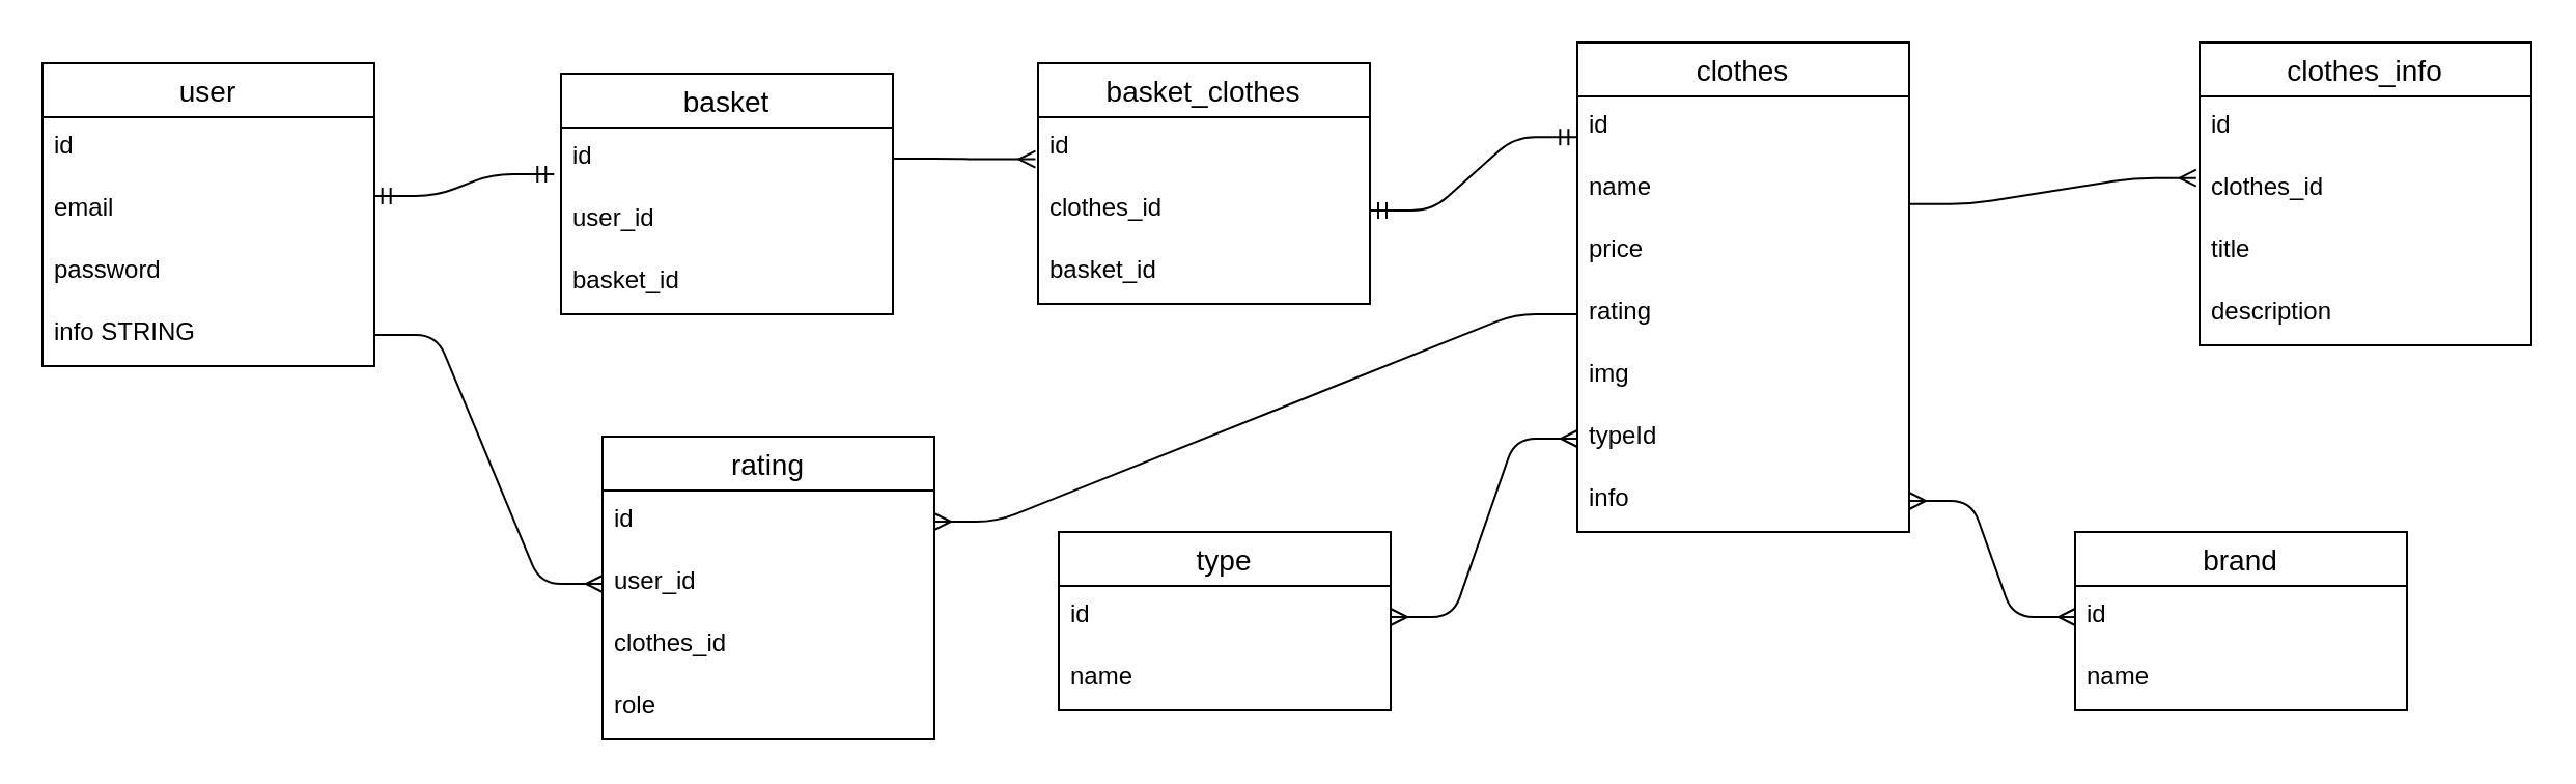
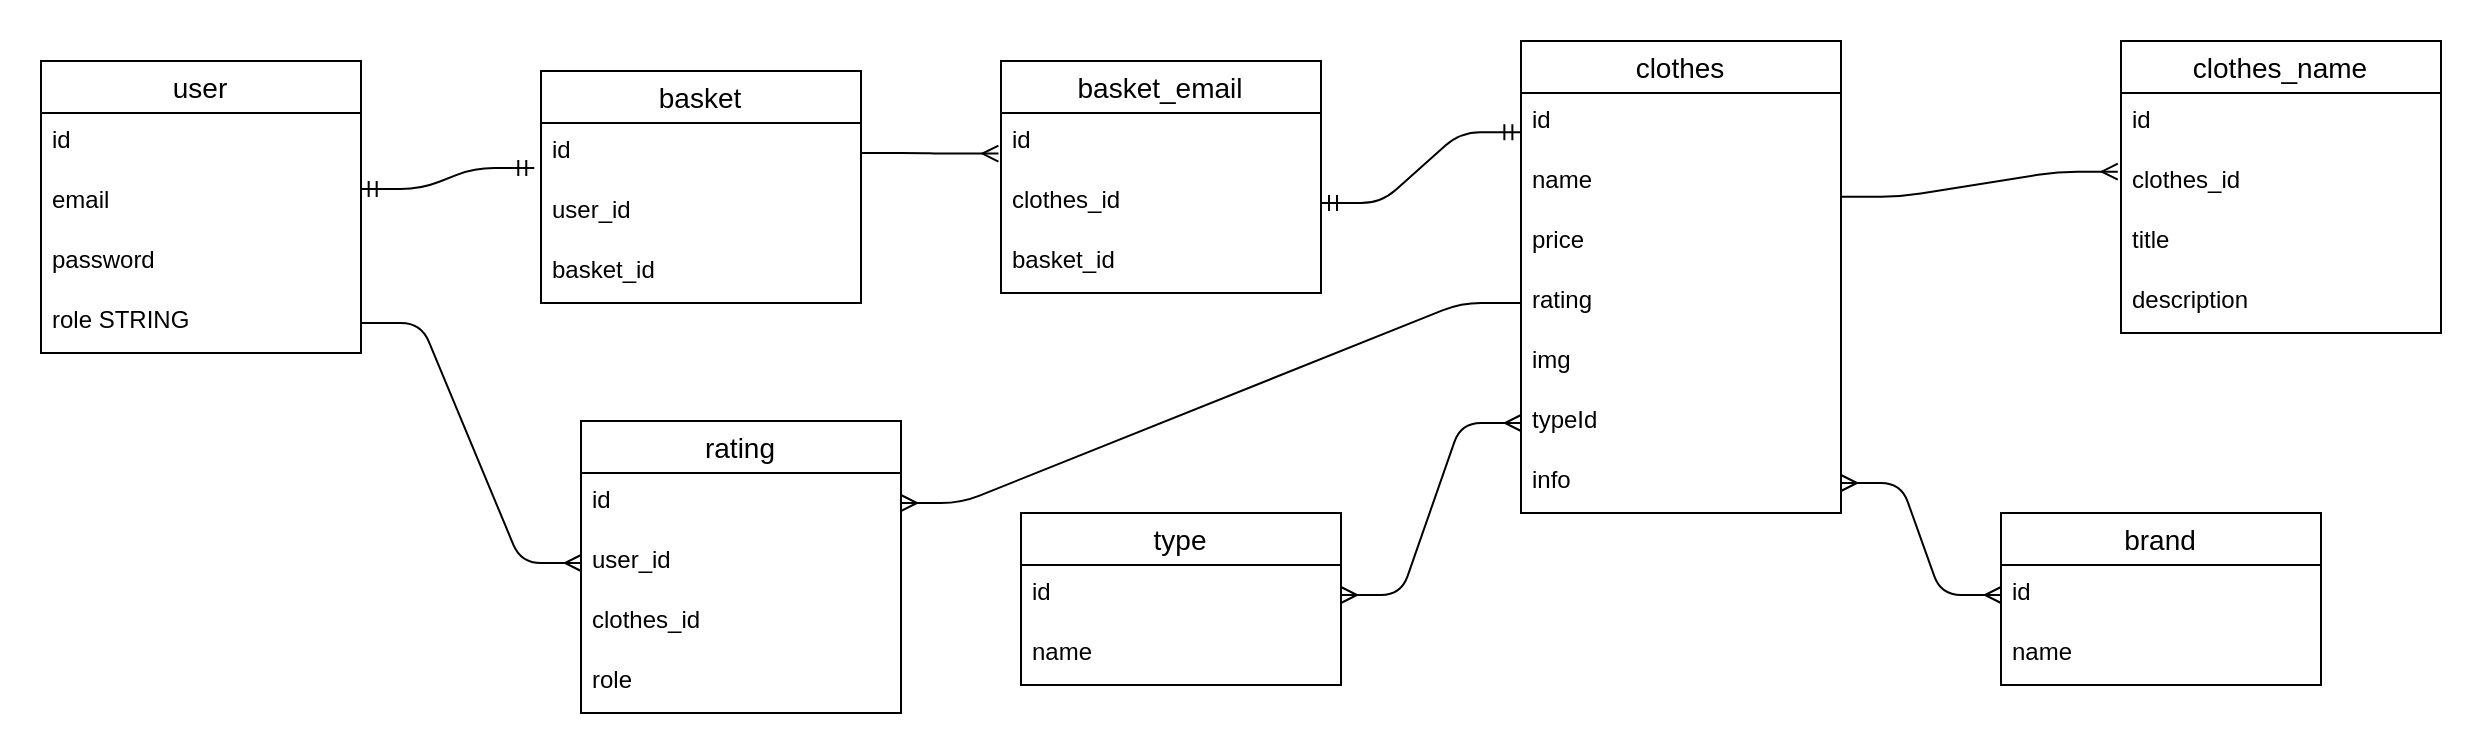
  <mxCell id="0" />
  <mxCell id="1" parent="0" />
  <mxCell id="2" value="user" style="swimlane;fontStyle=0;childLayout=stackLayout;horizontal=1;startSize=26;horizontalStack=0;resizeParent=1;resizeParentMax=0;resizeLast=0;collapsible=1;marginBottom=0;align=center;fontSize=14;" vertex="1" parent="1"><mxGeometry x="20" y="30" width="160" height="146" as="geometry" /></mxCell>
  <mxCell id="3" value="id" style="text;strokeColor=none;fillColor=none;spacingLeft=4;spacingRight=4;overflow=hidden;rotatable=0;points=[[0,0.5],[1,0.5]];portConstraint=eastwest;fontSize=12;whiteSpace=wrap;html=1;" vertex="1" parent="2"><mxGeometry y="26" width="160" height="30" as="geometry" /></mxCell>
  <mxCell id="4" value="email" style="text;strokeColor=none;fillColor=none;spacingLeft=4;spacingRight=4;overflow=hidden;rotatable=0;points=[[0,0.5],[1,0.5]];portConstraint=eastwest;fontSize=12;whiteSpace=wrap;html=1;" vertex="1" parent="2"><mxGeometry y="56" width="160" height="30" as="geometry" /></mxCell>
  <mxCell id="5" value="password" style="text;strokeColor=none;fillColor=none;spacingLeft=4;spacingRight=4;overflow=hidden;rotatable=0;points=[[0,0.5],[1,0.5]];portConstraint=eastwest;fontSize=12;whiteSpace=wrap;html=1;" vertex="1" parent="2"><mxGeometry y="86" width="160" height="30" as="geometry" /></mxCell>
- <mxCell id="6" value="info STRING" style="text;strokeColor=none;fillColor=none;spacingLeft=4;spacingRight=4;overflow=hidden;rotatable=0;points=[[0,0.5],[1,0.5]];portConstraint=eastwest;fontSize=12;whiteSpace=wrap;html=1;" vertex="1" parent="2"><mxGeometry y="116" width="160" height="30" as="geometry" /></mxCell>
+ <mxCell id="6" value="role STRING" style="text;strokeColor=none;fillColor=none;spacingLeft=4;spacingRight=4;overflow=hidden;rotatable=0;points=[[0,0.5],[1,0.5]];portConstraint=eastwest;fontSize=12;whiteSpace=wrap;html=1;" vertex="1" parent="2"><mxGeometry y="116" width="160" height="30" as="geometry" /></mxCell>
  <mxCell id="7" value="basket" style="swimlane;fontStyle=0;childLayout=stackLayout;horizontal=1;startSize=26;horizontalStack=0;resizeParent=1;resizeParentMax=0;resizeLast=0;collapsible=1;marginBottom=0;align=center;fontSize=14;" vertex="1" parent="1"><mxGeometry x="270" y="35" width="160" height="116" as="geometry" /></mxCell>
  <mxCell id="8" value="id" style="text;strokeColor=none;fillColor=none;spacingLeft=4;spacingRight=4;overflow=hidden;rotatable=0;points=[[0,0.5],[1,0.5]];portConstraint=eastwest;fontSize=12;whiteSpace=wrap;html=1;" vertex="1" parent="7"><mxGeometry y="26" width="160" height="30" as="geometry" /></mxCell>
  <mxCell id="9" value="user_id" style="text;strokeColor=none;fillColor=none;spacingLeft=4;spacingRight=4;overflow=hidden;rotatable=0;points=[[0,0.5],[1,0.5]];portConstraint=eastwest;fontSize=12;whiteSpace=wrap;html=1;" vertex="1" parent="7"><mxGeometry y="56" width="160" height="30" as="geometry" /></mxCell>
  <mxCell id="10" value="basket_id" style="text;strokeColor=none;fillColor=none;spacingLeft=4;spacingRight=4;overflow=hidden;rotatable=0;points=[[0,0.5],[1,0.5]];portConstraint=eastwest;fontSize=12;whiteSpace=wrap;html=1;" vertex="1" parent="7"><mxGeometry y="86" width="160" height="30" as="geometry" /></mxCell>
  <mxCell id="11" value="" style="fontSize=12;html=1;endArrow=ERmandOne;startArrow=ERmandOne;rounded=1;exitX=0.999;exitY=0.267;exitDx=0;exitDy=0;exitPerimeter=0;entryX=-0.021;entryY=0.752;entryDx=0;entryDy=0;entryPerimeter=0;edgeStyle=entityRelationEdgeStyle;" edge="1" parent="1" source="4" target="8"><mxGeometry width="100" height="100" relative="1" as="geometry"><mxPoint x="225" y="163" as="sourcePoint" /><mxPoint x="325" y="63" as="targetPoint" /></mxGeometry></mxCell>
  <mxCell id="12" value="clothes" style="swimlane;fontStyle=0;childLayout=stackLayout;horizontal=1;startSize=26;horizontalStack=0;resizeParent=1;resizeParentMax=0;resizeLast=0;collapsible=1;marginBottom=0;align=center;fontSize=14;" vertex="1" parent="1"><mxGeometry x="760" y="20" width="160" height="236" as="geometry" /></mxCell>
  <mxCell id="13" value="id" style="text;strokeColor=none;fillColor=none;spacingLeft=4;spacingRight=4;overflow=hidden;rotatable=0;points=[[0,0.5],[1,0.5]];portConstraint=eastwest;fontSize=12;whiteSpace=wrap;html=1;" vertex="1" parent="12"><mxGeometry y="26" width="160" height="30" as="geometry" /></mxCell>
  <mxCell id="14" value="name" style="text;strokeColor=none;fillColor=none;spacingLeft=4;spacingRight=4;overflow=hidden;rotatable=0;points=[[0,0.5],[1,0.5]];portConstraint=eastwest;fontSize=12;whiteSpace=wrap;html=1;" vertex="1" parent="12"><mxGeometry y="56" width="160" height="30" as="geometry" /></mxCell>
  <mxCell id="15" value="price" style="text;strokeColor=none;fillColor=none;spacingLeft=4;spacingRight=4;overflow=hidden;rotatable=0;points=[[0,0.5],[1,0.5]];portConstraint=eastwest;fontSize=12;whiteSpace=wrap;html=1;" vertex="1" parent="12"><mxGeometry y="86" width="160" height="30" as="geometry" /></mxCell>
  <mxCell id="16" value="rating" style="text;strokeColor=none;fillColor=none;spacingLeft=4;spacingRight=4;overflow=hidden;rotatable=0;points=[[0,0.5],[1,0.5]];portConstraint=eastwest;fontSize=12;whiteSpace=wrap;html=1;" vertex="1" parent="12"><mxGeometry y="116" width="160" height="30" as="geometry" /></mxCell>
  <mxCell id="17" value="img" style="text;strokeColor=none;fillColor=none;spacingLeft=4;spacingRight=4;overflow=hidden;rotatable=0;points=[[0,0.5],[1,0.5]];portConstraint=eastwest;fontSize=12;whiteSpace=wrap;html=1;" vertex="1" parent="12"><mxGeometry y="146" width="160" height="30" as="geometry" /></mxCell>
  <mxCell id="18" value="typeId" style="text;strokeColor=none;fillColor=none;spacingLeft=4;spacingRight=4;overflow=hidden;rotatable=0;points=[[0,0.5],[1,0.5]];portConstraint=eastwest;fontSize=12;whiteSpace=wrap;html=1;" vertex="1" parent="12"><mxGeometry y="176" width="160" height="30" as="geometry" /></mxCell>
  <mxCell id="19" value="info" style="text;strokeColor=none;fillColor=none;spacingLeft=4;spacingRight=4;overflow=hidden;rotatable=0;points=[[0,0.5],[1,0.5]];portConstraint=eastwest;fontSize=12;whiteSpace=wrap;html=1;" vertex="1" parent="12"><mxGeometry y="206" width="160" height="30" as="geometry" /></mxCell>
  <mxCell id="20" value="type" style="swimlane;fontStyle=0;childLayout=stackLayout;horizontal=1;startSize=26;horizontalStack=0;resizeParent=1;resizeParentMax=0;resizeLast=0;collapsible=1;marginBottom=0;align=center;fontSize=14;" vertex="1" parent="1"><mxGeometry x="510" y="256" width="160" height="86" as="geometry" /></mxCell>
  <mxCell id="21" value="id" style="text;strokeColor=none;fillColor=none;spacingLeft=4;spacingRight=4;overflow=hidden;rotatable=0;points=[[0,0.5],[1,0.5]];portConstraint=eastwest;fontSize=12;whiteSpace=wrap;html=1;" vertex="1" parent="20"><mxGeometry y="26" width="160" height="30" as="geometry" /></mxCell>
  <mxCell id="22" value="name" style="text;strokeColor=none;fillColor=none;spacingLeft=4;spacingRight=4;overflow=hidden;rotatable=0;points=[[0,0.5],[1,0.5]];portConstraint=eastwest;fontSize=12;whiteSpace=wrap;html=1;" vertex="1" parent="20"><mxGeometry y="56" width="160" height="30" as="geometry" /></mxCell>
  <mxCell id="23" value="brand" style="swimlane;fontStyle=0;childLayout=stackLayout;horizontal=1;startSize=26;horizontalStack=0;resizeParent=1;resizeParentMax=0;resizeLast=0;collapsible=1;marginBottom=0;align=center;fontSize=14;" vertex="1" parent="1"><mxGeometry x="1000" y="256" width="160" height="86" as="geometry" /></mxCell>
  <mxCell id="24" value="id" style="text;strokeColor=none;fillColor=none;spacingLeft=4;spacingRight=4;overflow=hidden;rotatable=0;points=[[0,0.5],[1,0.5]];portConstraint=eastwest;fontSize=12;whiteSpace=wrap;html=1;" vertex="1" parent="23"><mxGeometry y="26" width="160" height="30" as="geometry" /></mxCell>
  <mxCell id="25" value="name" style="text;strokeColor=none;fillColor=none;spacingLeft=4;spacingRight=4;overflow=hidden;rotatable=0;points=[[0,0.5],[1,0.5]];portConstraint=eastwest;fontSize=12;whiteSpace=wrap;html=1;" vertex="1" parent="23"><mxGeometry y="56" width="160" height="30" as="geometry" /></mxCell>
- <mxCell id="26" value="basket_clothes" style="swimlane;fontStyle=0;childLayout=stackLayout;horizontal=1;startSize=26;horizontalStack=0;resizeParent=1;resizeParentMax=0;resizeLast=0;collapsible=1;marginBottom=0;align=center;fontSize=14;" vertex="1" parent="1"><mxGeometry x="500" y="30" width="160" height="116" as="geometry" /></mxCell>
+ <mxCell id="26" value="basket_email" style="swimlane;fontStyle=0;childLayout=stackLayout;horizontal=1;startSize=26;horizontalStack=0;resizeParent=1;resizeParentMax=0;resizeLast=0;collapsible=1;marginBottom=0;align=center;fontSize=14;" vertex="1" parent="1"><mxGeometry x="500" y="30" width="160" height="116" as="geometry" /></mxCell>
  <mxCell id="27" value="id" style="text;strokeColor=none;fillColor=none;spacingLeft=4;spacingRight=4;overflow=hidden;rotatable=0;points=[[0,0.5],[1,0.5]];portConstraint=eastwest;fontSize=12;whiteSpace=wrap;html=1;" vertex="1" parent="26"><mxGeometry y="26" width="160" height="30" as="geometry" /></mxCell>
  <mxCell id="28" value="clothes_id" style="text;strokeColor=none;fillColor=none;spacingLeft=4;spacingRight=4;overflow=hidden;rotatable=0;points=[[0,0.5],[1,0.5]];portConstraint=eastwest;fontSize=12;whiteSpace=wrap;html=1;" vertex="1" parent="26"><mxGeometry y="56" width="160" height="30" as="geometry" /></mxCell>
  <mxCell id="29" value="basket_id" style="text;strokeColor=none;fillColor=none;spacingLeft=4;spacingRight=4;overflow=hidden;rotatable=0;points=[[0,0.5],[1,0.5]];portConstraint=eastwest;fontSize=12;whiteSpace=wrap;html=1;" vertex="1" parent="26"><mxGeometry y="86" width="160" height="30" as="geometry" /></mxCell>
  <mxCell id="30" value="" style="edgeStyle=entityRelationEdgeStyle;fontSize=12;html=1;endArrow=ERmany;rounded=1;exitX=1;exitY=0.5;exitDx=0;exitDy=0;entryX=-0.008;entryY=0.676;entryDx=0;entryDy=0;entryPerimeter=0;" edge="1" parent="1" source="8" target="27"><mxGeometry width="100" height="100" relative="1" as="geometry"><mxPoint x="460" y="240" as="sourcePoint" /><mxPoint x="560" y="140" as="targetPoint" /></mxGeometry></mxCell>
  <mxCell id="31" value="" style="fontSize=12;html=1;endArrow=ERmandOne;startArrow=ERmandOne;rounded=1;exitX=1;exitY=0.5;exitDx=0;exitDy=0;entryX=-0.002;entryY=0.653;entryDx=0;entryDy=0;entryPerimeter=0;edgeStyle=entityRelationEdgeStyle;" edge="1" parent="1" source="28" target="13"><mxGeometry width="100" height="100" relative="1" as="geometry"><mxPoint x="590" y="191" as="sourcePoint" /><mxPoint x="677" y="150" as="targetPoint" /></mxGeometry></mxCell>
  <mxCell id="32" value="" style="edgeStyle=entityRelationEdgeStyle;fontSize=12;html=1;endArrow=ERmany;startArrow=ERmany;rounded=1;exitX=1;exitY=0.5;exitDx=0;exitDy=0;entryX=0;entryY=0.5;entryDx=0;entryDy=0;" edge="1" parent="1" source="19" target="24"><mxGeometry width="100" height="100" relative="1" as="geometry"><mxPoint x="1010" y="200" as="sourcePoint" /><mxPoint x="1140" y="155" as="targetPoint" /></mxGeometry></mxCell>
  <mxCell id="33" value="" style="edgeStyle=entityRelationEdgeStyle;fontSize=12;html=1;endArrow=ERmany;startArrow=ERmany;rounded=1;exitX=0;exitY=0.5;exitDx=0;exitDy=0;entryX=1;entryY=0.5;entryDx=0;entryDy=0;" edge="1" parent="1" source="18" target="21"><mxGeometry width="100" height="100" relative="1" as="geometry"><mxPoint x="680" y="220" as="sourcePoint" /><mxPoint x="760" y="276" as="targetPoint" /></mxGeometry></mxCell>
- <mxCell id="34" value="clothes_info" style="swimlane;fontStyle=0;childLayout=stackLayout;horizontal=1;startSize=26;horizontalStack=0;resizeParent=1;resizeParentMax=0;resizeLast=0;collapsible=1;marginBottom=0;align=center;fontSize=14;" vertex="1" parent="1"><mxGeometry x="1060" y="20" width="160" height="146" as="geometry" /></mxCell>
+ <mxCell id="34" value="clothes_name" style="swimlane;fontStyle=0;childLayout=stackLayout;horizontal=1;startSize=26;horizontalStack=0;resizeParent=1;resizeParentMax=0;resizeLast=0;collapsible=1;marginBottom=0;align=center;fontSize=14;" vertex="1" parent="1"><mxGeometry x="1060" y="20" width="160" height="146" as="geometry" /></mxCell>
  <mxCell id="35" value="id" style="text;strokeColor=none;fillColor=none;spacingLeft=4;spacingRight=4;overflow=hidden;rotatable=0;points=[[0,0.5],[1,0.5]];portConstraint=eastwest;fontSize=12;whiteSpace=wrap;html=1;" vertex="1" parent="34"><mxGeometry y="26" width="160" height="30" as="geometry" /></mxCell>
  <mxCell id="36" value="clothes_id&lt;span style=&quot;white-space: pre;&quot;&gt;&#09;&lt;/span&gt;" style="text;strokeColor=none;fillColor=none;spacingLeft=4;spacingRight=4;overflow=hidden;rotatable=0;points=[[0,0.5],[1,0.5]];portConstraint=eastwest;fontSize=12;whiteSpace=wrap;html=1;" vertex="1" parent="34"><mxGeometry y="56" width="160" height="30" as="geometry" /></mxCell>
  <mxCell id="37" value="title" style="text;strokeColor=none;fillColor=none;spacingLeft=4;spacingRight=4;overflow=hidden;rotatable=0;points=[[0,0.5],[1,0.5]];portConstraint=eastwest;fontSize=12;whiteSpace=wrap;html=1;" vertex="1" parent="34"><mxGeometry y="86" width="160" height="30" as="geometry" /></mxCell>
  <mxCell id="38" value="description" style="text;strokeColor=none;fillColor=none;spacingLeft=4;spacingRight=4;overflow=hidden;rotatable=0;points=[[0,0.5],[1,0.5]];portConstraint=eastwest;fontSize=12;whiteSpace=wrap;html=1;" vertex="1" parent="34"><mxGeometry y="116" width="160" height="30" as="geometry" /></mxCell>
  <mxCell id="39" value="" style="edgeStyle=entityRelationEdgeStyle;fontSize=12;html=1;endArrow=ERmany;rounded=1;exitX=1;exitY=0.728;exitDx=0;exitDy=0;entryX=-0.01;entryY=0.311;entryDx=0;entryDy=0;entryPerimeter=0;exitPerimeter=0;" edge="1" parent="1" source="14" target="36"><mxGeometry width="100" height="100" relative="1" as="geometry"><mxPoint x="920" y="87.58" as="sourcePoint" /><mxPoint x="989" y="87.58" as="targetPoint" /></mxGeometry></mxCell>
  <mxCell id="40" value="rating" style="swimlane;fontStyle=0;childLayout=stackLayout;horizontal=1;startSize=26;horizontalStack=0;resizeParent=1;resizeParentMax=0;resizeLast=0;collapsible=1;marginBottom=0;align=center;fontSize=14;" vertex="1" parent="1"><mxGeometry x="290" y="210" width="160" height="146" as="geometry" /></mxCell>
  <mxCell id="41" value="id" style="text;strokeColor=none;fillColor=none;spacingLeft=4;spacingRight=4;overflow=hidden;rotatable=0;points=[[0,0.5],[1,0.5]];portConstraint=eastwest;fontSize=12;whiteSpace=wrap;html=1;" vertex="1" parent="40"><mxGeometry y="26" width="160" height="30" as="geometry" /></mxCell>
  <mxCell id="42" value="user_id" style="text;strokeColor=none;fillColor=none;spacingLeft=4;spacingRight=4;overflow=hidden;rotatable=0;points=[[0,0.5],[1,0.5]];portConstraint=eastwest;fontSize=12;whiteSpace=wrap;html=1;" vertex="1" parent="40"><mxGeometry y="56" width="160" height="30" as="geometry" /></mxCell>
  <mxCell id="43" value="clothes_id" style="text;strokeColor=none;fillColor=none;spacingLeft=4;spacingRight=4;overflow=hidden;rotatable=0;points=[[0,0.5],[1,0.5]];portConstraint=eastwest;fontSize=12;whiteSpace=wrap;html=1;" vertex="1" parent="40"><mxGeometry y="86" width="160" height="30" as="geometry" /></mxCell>
  <mxCell id="44" value="role" style="text;strokeColor=none;fillColor=none;spacingLeft=4;spacingRight=4;overflow=hidden;rotatable=0;points=[[0,0.5],[1,0.5]];portConstraint=eastwest;fontSize=12;whiteSpace=wrap;html=1;" vertex="1" parent="40"><mxGeometry y="116" width="160" height="30" as="geometry" /></mxCell>
  <mxCell id="45" value="" style="edgeStyle=entityRelationEdgeStyle;fontSize=12;html=1;endArrow=ERmany;rounded=1;entryX=0;entryY=0.5;entryDx=0;entryDy=0;exitX=1;exitY=0.5;exitDx=0;exitDy=0;" edge="1" parent="1" source="6" target="42"><mxGeometry width="100" height="100" relative="1" as="geometry"><mxPoint x="100" y="179" as="sourcePoint" /><mxPoint x="180" y="220" as="targetPoint" /></mxGeometry></mxCell>
  <mxCell id="46" value="" style="edgeStyle=entityRelationEdgeStyle;fontSize=12;html=1;endArrow=ERmany;rounded=1;exitX=0;exitY=0.5;exitDx=0;exitDy=0;strokeColor=default;entryX=1;entryY=0.5;entryDx=0;entryDy=0;" edge="1" parent="1" source="16" target="41"><mxGeometry width="100" height="100" relative="1" as="geometry"><mxPoint x="530" y="200" as="sourcePoint" /><mxPoint x="500" y="240" as="targetPoint" /></mxGeometry></mxCell>
